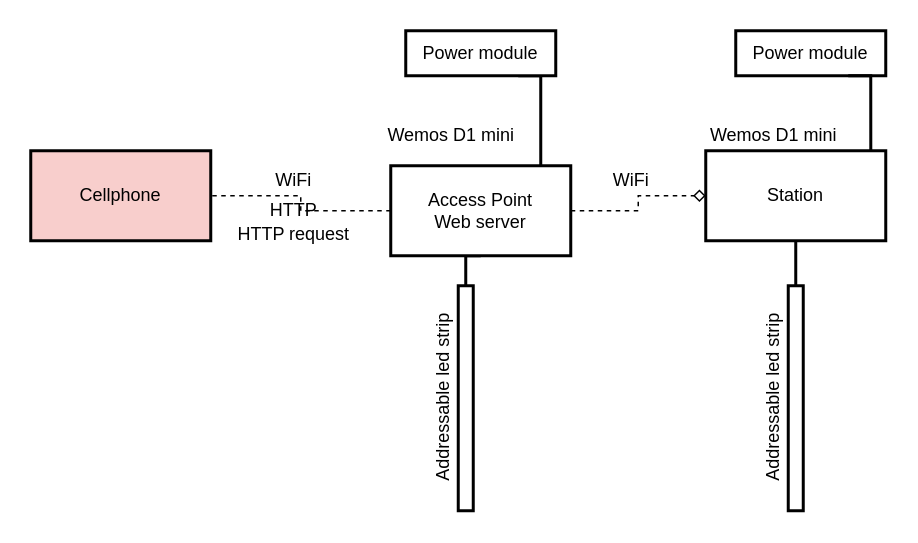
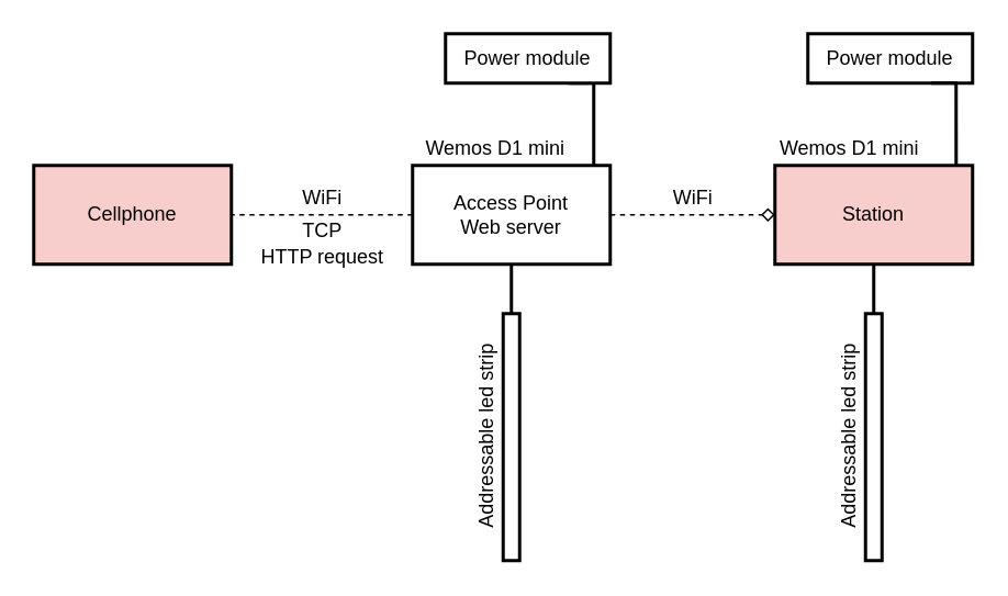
  <mxCell id="0" />
  <mxCell id="1" parent="0" />
  <mxCell id="2" style="edgeStyle=orthogonalEdgeStyle;rounded=0;orthogonalLoop=1;jettySize=auto;html=1;exitX=1;exitY=0.5;exitDx=0;exitDy=0;entryX=0;entryY=0.5;entryDx=0;entryDy=0;endArrow=diamond;endFill=0;dashed=1;" edge="1" parent="1" source="5" target="8"><mxGeometry relative="1" as="geometry" /></mxCell>
  <mxCell id="3" style="edgeStyle=orthogonalEdgeStyle;rounded=0;orthogonalLoop=1;jettySize=auto;html=1;exitX=0;exitY=0.5;exitDx=0;exitDy=0;entryX=1;entryY=0.5;entryDx=0;entryDy=0;dashed=1;endArrow=none;endFill=0;" edge="1" parent="1" source="5" target="11"><mxGeometry relative="1" as="geometry" /></mxCell>
  <mxCell id="4" style="edgeStyle=orthogonalEdgeStyle;rounded=0;orthogonalLoop=1;jettySize=auto;html=1;exitX=0.5;exitY=1;exitDx=0;exitDy=0;entryX=0.5;entryY=0;entryDx=0;entryDy=0;endArrow=none;endFill=0;strokeWidth=2;" edge="1" parent="1" source="5" target="14"><mxGeometry relative="1" as="geometry" /></mxCell>
- <mxCell id="5" value="Access Point&lt;br&gt;Web server" style="rounded=0;whiteSpace=wrap;html=1;strokeWidth=2;" vertex="1" parent="1"><mxGeometry x="260" y="110" width="120" height="60" as="geometry" /></mxCell>
+ <mxCell id="5" value="Access Point&lt;br&gt;Web server" style="rounded=0;whiteSpace=wrap;html=1;strokeWidth=2;" vertex="1" parent="1"><mxGeometry x="250" y="100" width="120" height="60" as="geometry" /></mxCell>
  <mxCell id="6" value="Wemos D1 mini" style="text;html=1;align=center;verticalAlign=middle;resizable=0;points=[];autosize=1;strokeColor=none;fillColor=none;" vertex="1" parent="1"><mxGeometry x="250" y="80" width="100" height="20" as="geometry" /></mxCell>
  <mxCell id="7" style="edgeStyle=orthogonalEdgeStyle;rounded=0;orthogonalLoop=1;jettySize=auto;html=1;exitX=0.5;exitY=1;exitDx=0;exitDy=0;entryX=0.5;entryY=0;entryDx=0;entryDy=0;endArrow=none;endFill=0;strokeWidth=2;" edge="1" parent="1" source="8" target="15"><mxGeometry relative="1" as="geometry" /></mxCell>
- <mxCell id="8" value="Station" style="rounded=0;whiteSpace=wrap;html=1;strokeWidth=2;" vertex="1" parent="1"><mxGeometry x="470" y="100" width="120" height="60" as="geometry" /></mxCell>
+ <mxCell id="8" value="Station" style="rounded=0;whiteSpace=wrap;html=1;strokeWidth=2;fillColor=#f8cecc;" vertex="1" parent="1"><mxGeometry x="470" y="100" width="120" height="60" as="geometry" /></mxCell>
  <mxCell id="9" value="Wemos D1 mini" style="text;html=1;align=center;verticalAlign=middle;resizable=0;points=[];autosize=1;strokeColor=none;fillColor=none;" vertex="1" parent="1"><mxGeometry x="465" y="80" width="100" height="20" as="geometry" /></mxCell>
  <mxCell id="10" value="WiFi" style="text;html=1;align=center;verticalAlign=middle;resizable=0;points=[];autosize=1;strokeColor=none;fillColor=none;" vertex="1" parent="1"><mxGeometry x="400" y="110" width="40" height="20" as="geometry" /></mxCell>
  <mxCell id="11" value="Cellphone" style="rounded=0;whiteSpace=wrap;html=1;strokeWidth=2;fillColor=#f8cecc;" vertex="1" parent="1"><mxGeometry x="20" y="100" width="120" height="60" as="geometry" /></mxCell>
  <mxCell id="12" value="WiFi" style="text;html=1;align=center;verticalAlign=middle;resizable=0;points=[];autosize=1;strokeColor=none;fillColor=none;" vertex="1" parent="1"><mxGeometry x="175" y="110" width="40" height="20" as="geometry" /></mxCell>
  <mxCell id="13" value="HTTP request" style="text;html=1;align=center;verticalAlign=middle;resizable=0;points=[];autosize=1;strokeColor=none;fillColor=none;" vertex="1" parent="1"><mxGeometry x="150" y="146" width="90" height="20" as="geometry" /></mxCell>
  <mxCell id="14" value="" style="rounded=0;whiteSpace=wrap;html=1;strokeWidth=2;" vertex="1" parent="1"><mxGeometry x="305" y="190" width="10" height="150" as="geometry" /></mxCell>
  <mxCell id="15" value="" style="rounded=0;whiteSpace=wrap;html=1;strokeWidth=2;" vertex="1" parent="1"><mxGeometry x="525" y="190" width="10" height="150" as="geometry" /></mxCell>
  <mxCell id="16" value="Addressable led strip" style="text;html=1;align=center;verticalAlign=middle;resizable=0;points=[];autosize=1;strokeColor=none;fillColor=none;rotation=-90;" vertex="1" parent="1"><mxGeometry x="230" y="255" width="130" height="20" as="geometry" /></mxCell>
  <mxCell id="17" value="Addressable led strip" style="text;html=1;align=center;verticalAlign=middle;resizable=0;points=[];autosize=1;strokeColor=none;fillColor=none;rotation=-90;" vertex="1" parent="1"><mxGeometry x="450" y="255" width="130" height="20" as="geometry" /></mxCell>
  <mxCell id="18" style="edgeStyle=orthogonalEdgeStyle;rounded=0;orthogonalLoop=1;jettySize=auto;html=1;exitX=0.75;exitY=1;exitDx=0;exitDy=0;endArrow=none;endFill=0;strokeWidth=2;" edge="1" parent="1" source="19" target="5"><mxGeometry relative="1" as="geometry"><Array as="points"><mxPoint x="360" y="50" /></Array></mxGeometry></mxCell>
  <mxCell id="19" value="Power module" style="rounded=0;whiteSpace=wrap;html=1;strokeWidth=2;" vertex="1" parent="1"><mxGeometry x="270" y="20" width="100" height="30" as="geometry" /></mxCell>
  <mxCell id="20" value="Power module" style="rounded=0;whiteSpace=wrap;html=1;strokeWidth=2;" vertex="1" parent="1"><mxGeometry x="490" y="20" width="100" height="30" as="geometry" /></mxCell>
  <mxCell id="21" style="edgeStyle=orthogonalEdgeStyle;rounded=0;orthogonalLoop=1;jettySize=auto;html=1;exitX=0.75;exitY=1;exitDx=0;exitDy=0;endArrow=none;endFill=0;strokeWidth=2;" edge="1" parent="1"><mxGeometry relative="1" as="geometry"><mxPoint x="565" y="50" as="sourcePoint" /><mxPoint x="580.034" y="100" as="targetPoint" /><Array as="points"><mxPoint x="580" y="50" /></Array></mxGeometry></mxCell>
- <mxCell id="22" value="HTTP" style="text;html=1;align=center;verticalAlign=middle;resizable=0;points=[];autosize=1;strokeColor=none;fillColor=none;" vertex="1" parent="1"><mxGeometry x="175" y="130" width="40" height="20" as="geometry" /></mxCell>
+ <mxCell id="22" value="TCP" style="text;html=1;align=center;verticalAlign=middle;resizable=0;points=[];autosize=1;strokeColor=none;fillColor=none;" vertex="1" parent="1"><mxGeometry x="175" y="130" width="40" height="20" as="geometry" /></mxCell>
